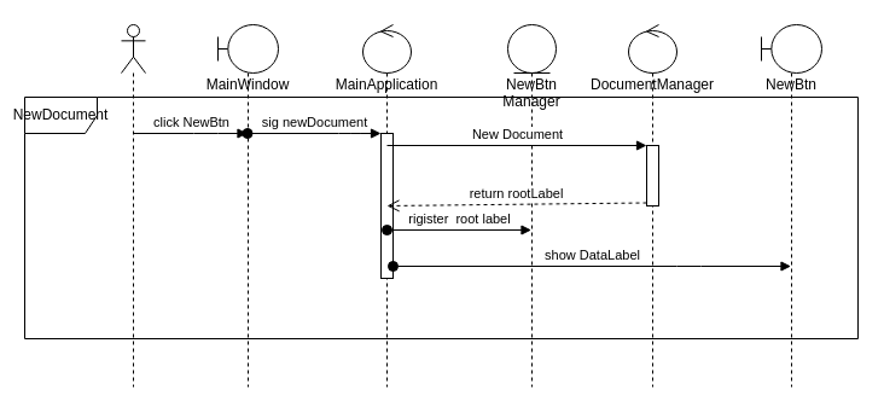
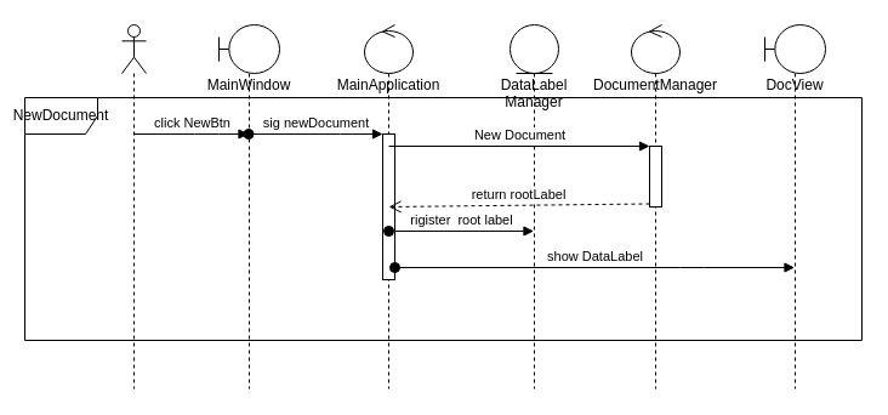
  <mxCell id="0" />
  <mxCell id="1" parent="0" />
  <mxCell id="2" value="NewDocument" style="shape=umlFrame;whiteSpace=wrap;html=1;" vertex="1" parent="1"><mxGeometry x="20" y="80" width="690" height="200" as="geometry" /></mxCell>
  <mxCell id="3" value="MainWindow" style="shape=umlLifeline;participant=umlBoundary;perimeter=lifelinePerimeter;whiteSpace=wrap;html=1;container=1;collapsible=0;recursiveResize=0;verticalAlign=top;spacingTop=36;outlineConnect=0;" vertex="1" parent="1"><mxGeometry x="180" y="20" width="50" height="300" as="geometry" /></mxCell>
  <mxCell id="4" value="DocumentManager" style="shape=umlLifeline;participant=umlControl;perimeter=lifelinePerimeter;whiteSpace=wrap;html=1;container=1;collapsible=0;recursiveResize=0;verticalAlign=top;spacingTop=36;outlineConnect=0;" vertex="1" parent="1"><mxGeometry x="520" y="20" width="40" height="300" as="geometry" /></mxCell>
  <mxCell id="5" value="" style="html=1;points=[];perimeter=orthogonalPerimeter;" vertex="1" parent="4"><mxGeometry x="15" y="100" width="10" height="50" as="geometry" /></mxCell>
  <mxCell id="6" value="" style="shape=umlLifeline;participant=umlActor;perimeter=lifelinePerimeter;whiteSpace=wrap;html=1;container=1;collapsible=0;recursiveResize=0;verticalAlign=top;spacingTop=36;outlineConnect=0;" vertex="1" parent="1"><mxGeometry x="100" y="20" width="20" height="300" as="geometry" /></mxCell>
  <mxCell id="7" value="click NewBtn" style="html=1;verticalAlign=bottom;endArrow=block;" edge="1" parent="1" source="6" target="3"><mxGeometry width="80" relative="1" as="geometry"><mxPoint x="120" y="110" as="sourcePoint" /><mxPoint x="200" y="110" as="targetPoint" /><Array as="points"><mxPoint x="170" y="110" /></Array></mxGeometry></mxCell>
  <mxCell id="8" value="MainApplication" style="shape=umlLifeline;participant=umlControl;perimeter=lifelinePerimeter;whiteSpace=wrap;html=1;container=1;collapsible=0;recursiveResize=0;verticalAlign=top;spacingTop=36;outlineConnect=0;" vertex="1" parent="1"><mxGeometry x="300" y="20" width="40" height="300" as="geometry" /></mxCell>
  <mxCell id="9" value="" style="html=1;points=[];perimeter=orthogonalPerimeter;" vertex="1" parent="8"><mxGeometry x="15" y="90" width="10" height="120" as="geometry" /></mxCell>
  <mxCell id="10" value="rigister&amp;nbsp; root label" style="html=1;verticalAlign=bottom;startArrow=oval;startFill=1;endArrow=block;startSize=8;" edge="1" parent="8" target="12"><mxGeometry width="60" relative="1" as="geometry"><mxPoint x="20" y="170" as="sourcePoint" /><mxPoint x="80" y="170" as="targetPoint" /></mxGeometry></mxCell>
  <mxCell id="11" value="sig newDocument" style="html=1;verticalAlign=bottom;startArrow=oval;endArrow=block;startSize=8;" edge="1" target="9" parent="1" source="3"><mxGeometry relative="1" as="geometry"><mxPoint x="255" y="120" as="sourcePoint" /><Array as="points"><mxPoint x="290" y="110" /></Array></mxGeometry></mxCell>
- <mxCell id="12" value="NewBtn Manager" style="shape=umlLifeline;participant=umlEntity;perimeter=lifelinePerimeter;whiteSpace=wrap;html=1;container=1;collapsible=0;recursiveResize=0;verticalAlign=top;spacingTop=36;outlineConnect=0;" vertex="1" parent="1"><mxGeometry x="420" y="20" width="40" height="300" as="geometry" /></mxCell>
+ <mxCell id="12" value="DataLabel Manager" style="shape=umlLifeline;participant=umlEntity;perimeter=lifelinePerimeter;whiteSpace=wrap;html=1;container=1;collapsible=0;recursiveResize=0;verticalAlign=top;spacingTop=36;outlineConnect=0;" vertex="1" parent="1"><mxGeometry x="420" y="20" width="40" height="300" as="geometry" /></mxCell>
  <mxCell id="13" value="New Document" style="html=1;verticalAlign=bottom;endArrow=block;entryX=0;entryY=0;" edge="1" target="5" parent="1"><mxGeometry relative="1" as="geometry"><mxPoint x="320" y="120" as="sourcePoint" /></mxGeometry></mxCell>
  <mxCell id="14" value="return rootLabel" style="html=1;verticalAlign=bottom;endArrow=open;dashed=1;endSize=8;exitX=0;exitY=0.95;" edge="1" source="5" parent="1"><mxGeometry relative="1" as="geometry"><mxPoint x="320" y="170" as="targetPoint" /></mxGeometry></mxCell>
- <mxCell id="15" value="NewBtn" style="shape=umlLifeline;participant=umlBoundary;perimeter=lifelinePerimeter;whiteSpace=wrap;html=1;container=1;collapsible=0;recursiveResize=0;verticalAlign=top;spacingTop=36;outlineConnect=0;" vertex="1" parent="1"><mxGeometry x="630" y="20" width="50" height="300" as="geometry" /></mxCell>
+ <mxCell id="15" value="DocView" style="shape=umlLifeline;participant=umlBoundary;perimeter=lifelinePerimeter;whiteSpace=wrap;html=1;container=1;collapsible=0;recursiveResize=0;verticalAlign=top;spacingTop=36;outlineConnect=0;" vertex="1" parent="1"><mxGeometry x="630" y="20" width="50" height="300" as="geometry" /></mxCell>
  <mxCell id="16" value="show DataLabel" style="html=1;verticalAlign=bottom;startArrow=oval;startFill=1;endArrow=block;startSize=8;" edge="1" parent="1" source="9" target="15"><mxGeometry width="60" relative="1" as="geometry"><mxPoint x="330" y="200" as="sourcePoint" /><mxPoint x="449.5" y="200" as="targetPoint" /><Array as="points"><mxPoint x="570" y="220" /></Array></mxGeometry></mxCell>
